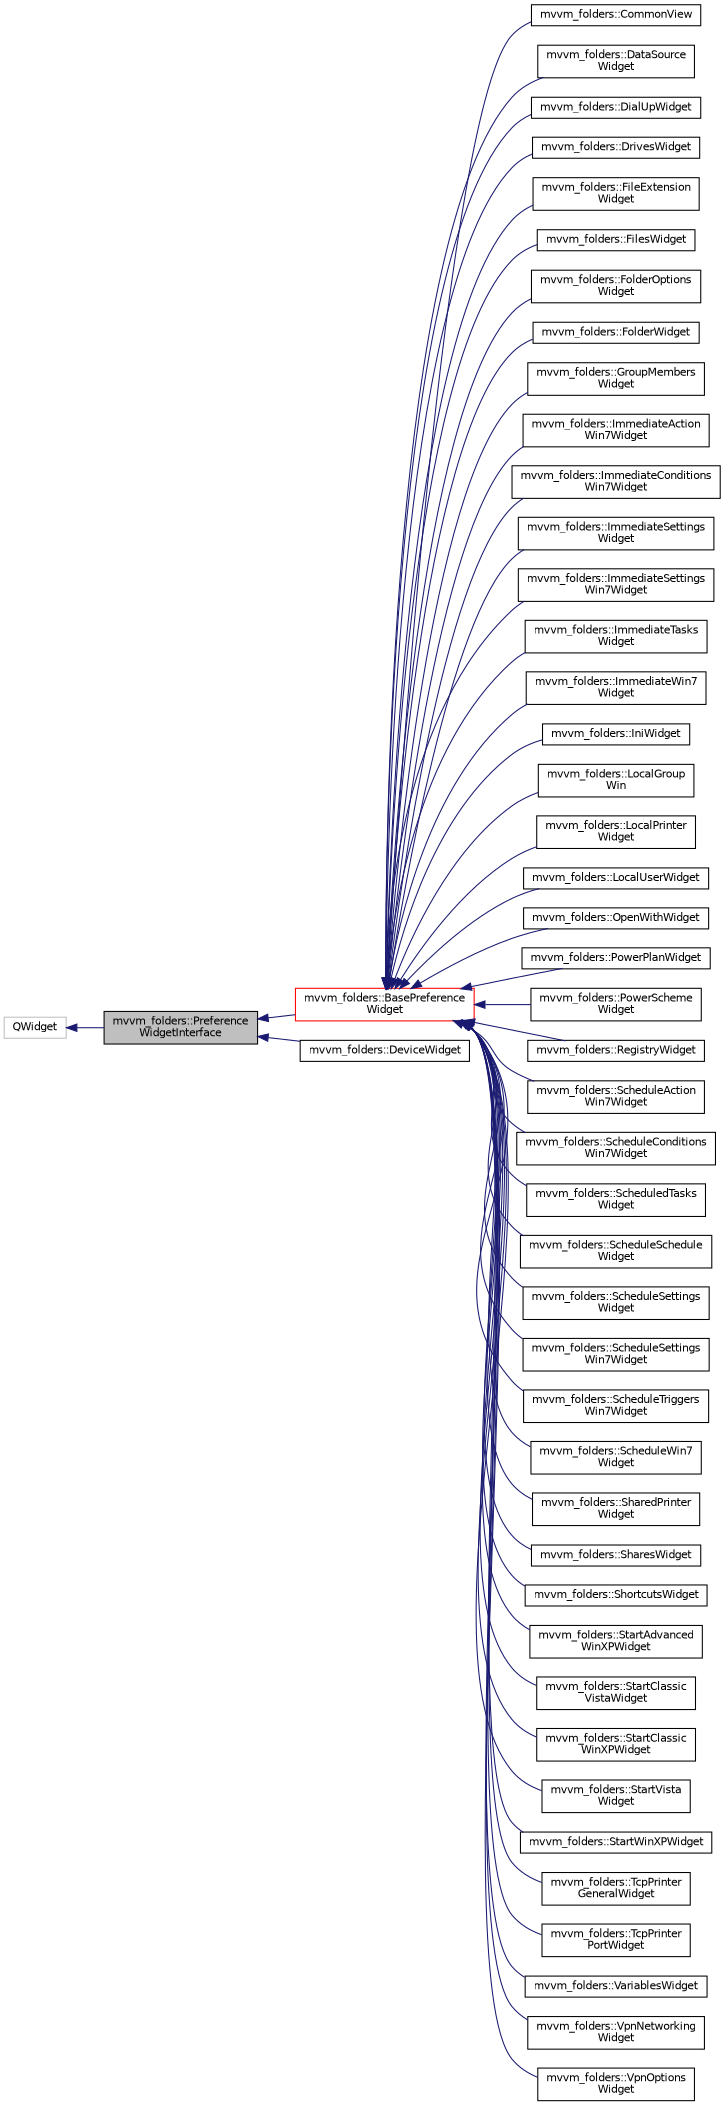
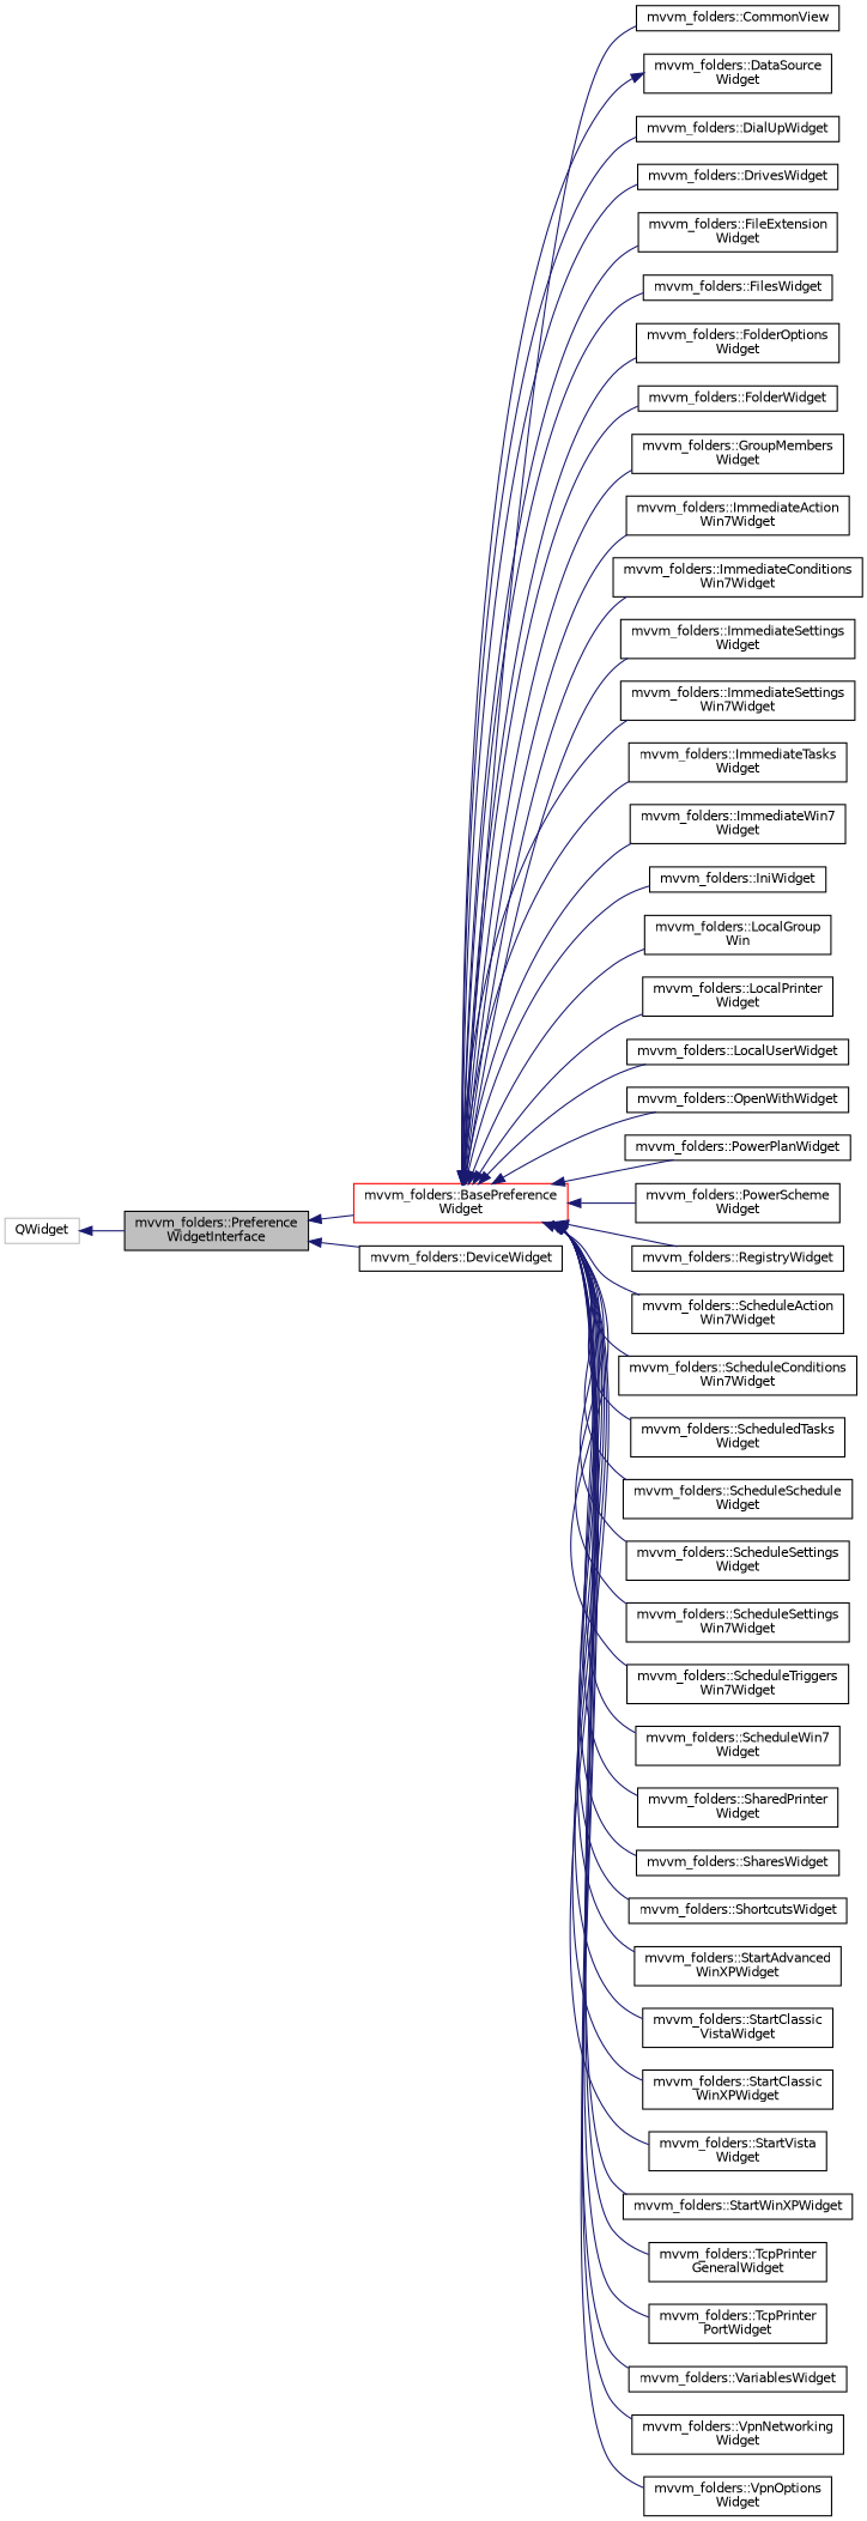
  digraph {
    rankdir=LR
    node [color=black fillcolor=white fontname=Helvetica fontsize=10 shape=record style=filled]
    edge [color=midnightblue dir=back fontname=Helvetica fontsize=10 labelfontname=Helvetica labelfontsize=10 style=solid]
    n1 [fillcolor=grey75 fontcolor=black height=0.2 label="mvvm_folders::Preference\lWidgetInterface" width=0.4]
    n2 [color=red height=0.2 label="mvvm_folders::BasePreference\lWidget" width=0.4]
    n3 [height=0.2 label="mvvm_folders::DeviceWidget" width=0.4]
    n4 [height=0.2 label="mvvm_folders::CommonView" width=0.4]
    n5 [height=0.2 label="mvvm_folders::DataSource\lWidget" width=0.4]
    n6 [height=0.2 label="mvvm_folders::DialUpWidget" width=0.4]
    n7 [height=0.2 label="mvvm_folders::DrivesWidget" width=0.4]
    n8 [height=0.2 label="mvvm_folders::FileExtension\lWidget" width=0.4]
    n9 [height=0.2 label="mvvm_folders::FilesWidget" width=0.4]
    n10 [height=0.2 label="mvvm_folders::FolderOptions\lWidget" width=0.4]
    n11 [height=0.2 label="mvvm_folders::FolderWidget" width=0.4]
    n12 [height=0.2 label="mvvm_folders::GroupMembers\lWidget" width=0.4]
    n13 [height=0.2 label="mvvm_folders::ImmediateAction\lWin7Widget" width=0.4]
    n14 [height=0.2 label="mvvm_folders::ImmediateConditions\lWin7Widget" width=0.4]
    n15 [height=0.2 label="mvvm_folders::ImmediateSettings\lWidget" width=0.4]
    n16 [height=0.2 label="mvvm_folders::ImmediateSettings\lWin7Widget" width=0.4]
    n17 [height=0.2 label="mvvm_folders::ImmediateTasks\lWidget" width=0.4]
    n18 [height=0.2 label="mvvm_folders::ImmediateWin7\lWidget" width=0.4]
    n19 [height=0.2 label="mvvm_folders::IniWidget" width=0.4]
    n20 [height=0.2 label="mvvm_folders::LocalGroup\lWin" width=0.4]
    n21 [height=0.2 label="mvvm_folders::LocalPrinter\lWidget" width=0.4]
    n22 [height=0.2 label="mvvm_folders::LocalUserWidget" width=0.4]
    n23 [height=0.2 label="mvvm_folders::OpenWithWidget" width=0.4]
    n24 [height=0.2 label="mvvm_folders::PowerPlanWidget" width=0.4]
    n25 [height=0.2 label="mvvm_folders::PowerScheme\lWidget" width=0.4]
    n26 [height=0.2 label="mvvm_folders::RegistryWidget" width=0.4]
    n27 [height=0.2 label="mvvm_folders::ScheduleAction\lWin7Widget" width=0.4]
    n28 [height=0.2 label="mvvm_folders::ScheduleConditions\lWin7Widget" width=0.4]
    n29 [height=0.2 label="mvvm_folders::ScheduledTasks\lWidget" width=0.4]
    n30 [height=0.2 label="mvvm_folders::ScheduleSchedule\lWidget" width=0.4]
    n31 [height=0.2 label="mvvm_folders::ScheduleSettings\lWidget" width=0.4]
    n32 [height=0.2 label="mvvm_folders::ScheduleSettings\lWin7Widget" width=0.4]
    n33 [height=0.2 label="mvvm_folders::ScheduleTriggers\lWin7Widget" width=0.4]
    n34 [height=0.2 label="mvvm_folders::ScheduleWin7\lWidget" width=0.4]
    n35 [height=0.2 label="mvvm_folders::SharedPrinter\lWidget" width=0.4]
    n36 [height=0.2 label="mvvm_folders::SharesWidget" width=0.4]
    n37 [height=0.2 label="mvvm_folders::ShortcutsWidget" width=0.4]
    n38 [height=0.2 label="mvvm_folders::StartAdvanced\lWinXPWidget" width=0.4]
    n39 [height=0.2 label="mvvm_folders::StartClassic\lVistaWidget" width=0.4]
    n40 [height=0.2 label="mvvm_folders::StartClassic\lWinXPWidget" width=0.4]
    n41 [height=0.2 label="mvvm_folders::StartVista\lWidget" width=0.4]
    n42 [height=0.2 label="mvvm_folders::StartWinXPWidget" width=0.4]
    n43 [height=0.2 label="mvvm_folders::TcpPrinter\lGeneralWidget" width=0.4]
    n44 [height=0.2 label="mvvm_folders::TcpPrinter\lPortWidget" width=0.4]
    n45 [height=0.2 label="mvvm_folders::VariablesWidget" width=0.4]
    n46 [height=0.2 label="mvvm_folders::VpnNetworking\lWidget" width=0.4]
    n47 [height=0.2 label="mvvm_folders::VpnOptions\lWidget" width=0.4]
    n48 [color=grey75 height=0.2 label=QWidget width=0.4]
    n1 -> n2
    n1 -> n3
    n2 -> n4
-   n2 -> n5
+   n5 -> n2
    n2 -> n6
    n2 -> n7
    n2 -> n8
    n2 -> n9
    n2 -> n10
    n2 -> n11
    n2 -> n12
    n2 -> n13
    n2 -> n14
    n2 -> n15
    n2 -> n16
    n2 -> n17
    n2 -> n18
    n2 -> n19
    n2 -> n20
    n2 -> n21
    n2 -> n22
    n2 -> n23
    n2 -> n24
    n2 -> n25
    n2 -> n26
    n2 -> n27
    n2 -> n28
    n2 -> n29
    n2 -> n30
    n2 -> n31
    n2 -> n32
    n2 -> n33
    n2 -> n34
    n2 -> n35
    n2 -> n36
    n2 -> n37
    n2 -> n38
    n2 -> n39
    n2 -> n40
    n2 -> n41
    n2 -> n42
    n2 -> n43
    n2 -> n44
    n2 -> n45
    n2 -> n46
    n2 -> n47
    n48 -> n1
  }
